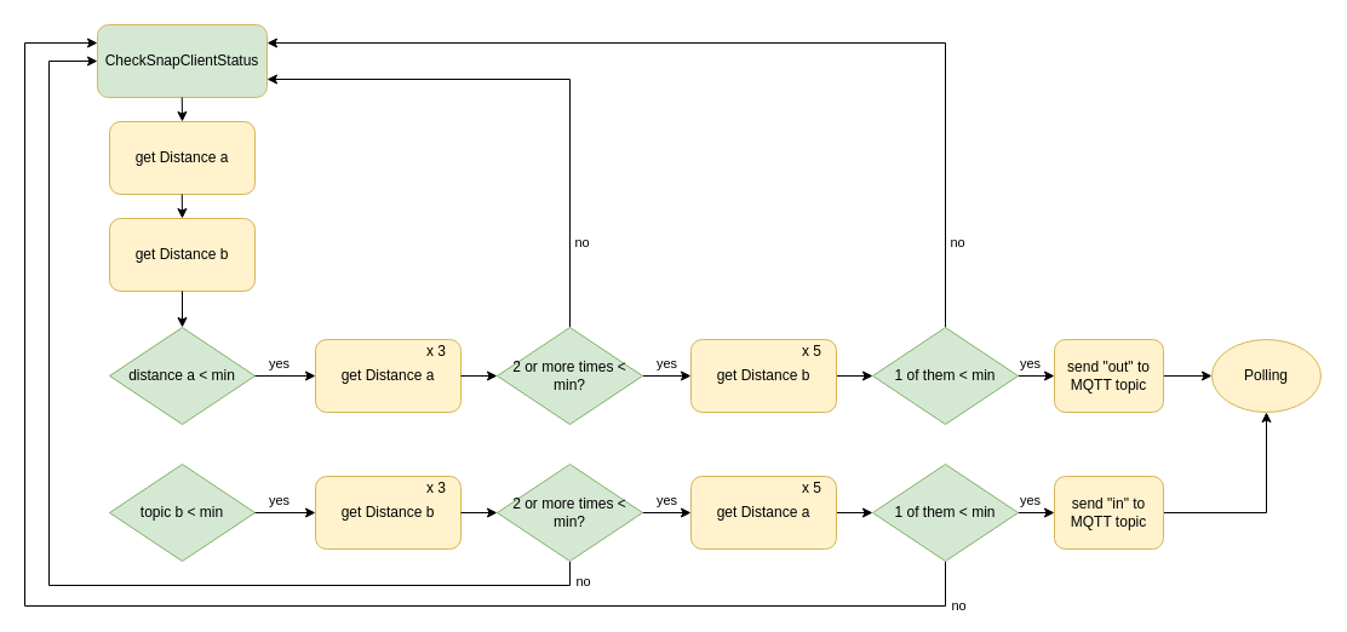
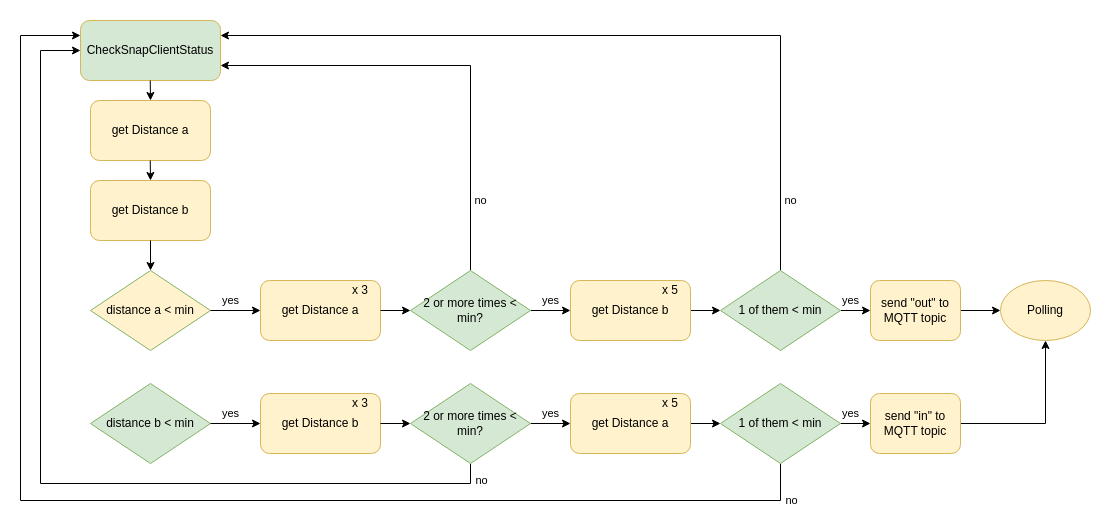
  <mxCell id="0" />
  <mxCell id="1" parent="0" />
- <mxCell id="2" value="topic b &amp;lt; min" parent="1" style="rhombus;whiteSpace=wrap;html=1;fillColor=#d5e8d4;strokeColor=#82b366;" vertex="1"><mxGeometry as="geometry" x="90" y="383" width="120" height="80" /></mxCell>
+ <mxCell id="2" value="distance b &amp;lt; min" parent="1" style="rhombus;whiteSpace=wrap;html=1;fillColor=#d5e8d4;strokeColor=#82b366;" vertex="1"><mxGeometry as="geometry" x="90" y="383" width="120" height="80" /></mxCell>
  <mxCell id="3" value="CheckSnapClientStatus" parent="1" style="rounded=1;whiteSpace=wrap;html=1;fillColor=#d5e8d4;strokeColor=#d6b656;" vertex="1"><mxGeometry as="geometry" x="80" y="20" width="140" height="60" /></mxCell>
  <mxCell id="4" value="get Distance a" parent="1" style="rounded=1;whiteSpace=wrap;html=1;fillColor=#fff2cc;strokeColor=#d6b656;" vertex="1"><mxGeometry as="geometry" x="90" y="100" width="120" height="60" /></mxCell>
  <mxCell id="5" value="get Distance b" parent="1" style="rounded=1;whiteSpace=wrap;html=1;fillColor=#fff2cc;strokeColor=#d6b656;" vertex="1"><mxGeometry as="geometry" x="90" y="180" width="120" height="60" /></mxCell>
- <mxCell id="6" value="distance a &amp;lt; min" parent="1" style="rhombus;whiteSpace=wrap;html=1;fillColor=#d5e8d4;strokeColor=#82b366;" vertex="1"><mxGeometry as="geometry" x="90" y="270" width="120" height="80" /></mxCell>
+ <mxCell id="6" value="distance a &amp;lt; min" parent="1" style="rhombus;whiteSpace=wrap;html=1;fillColor=#fff2cc;strokeColor=#82b366;" vertex="1"><mxGeometry as="geometry" x="90" y="270" width="120" height="80" /></mxCell>
  <mxCell id="7" parent="1" source="5" edge="1" style="edgeStyle=orthogonalEdgeStyle;rounded=1;orthogonalLoop=1;jettySize=auto;html=1;exitX=0.5;exitY=1;exitDx=0;exitDy=0;"><mxGeometry as="geometry" relative="1"><mxPoint as="sourcePoint" x="149.5" y="260" /><mxPoint as="targetPoint" x="150" y="270" /></mxGeometry></mxCell>
  <mxCell id="8" parent="1" edge="1" style="edgeStyle=orthogonalEdgeStyle;rounded=1;orthogonalLoop=1;jettySize=auto;html=1;exitX=0.5;exitY=1;exitDx=0;exitDy=0;"><mxGeometry as="geometry" relative="1"><mxPoint as="sourcePoint" x="149.76" y="160" /><mxPoint as="targetPoint" x="150" y="180" /></mxGeometry></mxCell>
  <mxCell id="9" parent="1" edge="1" style="edgeStyle=orthogonalEdgeStyle;rounded=1;orthogonalLoop=1;jettySize=auto;html=1;exitX=0.5;exitY=1;exitDx=0;exitDy=0;"><mxGeometry as="geometry" relative="1"><mxPoint as="sourcePoint" x="149.76" y="80" /><mxPoint as="targetPoint" x="150" y="100" /></mxGeometry></mxCell>
  <mxCell id="10" value="yes" parent="1" source="6" edge="1" style="endArrow=classic;html=1;exitX=1;exitY=0.5;exitDx=0;exitDy=0;"><mxGeometry as="geometry" relative="1" x="-0.2" y="10" width="50" height="50"><mxPoint as="sourcePoint" x="230" y="370" /><mxPoint as="targetPoint" x="260" y="310" /><mxPoint as="offset" /></mxGeometry></mxCell>
  <mxCell id="11" value="get Distance a" parent="1" style="rounded=1;whiteSpace=wrap;html=1;fillColor=#fff2cc;strokeColor=#d6b656;" vertex="1"><mxGeometry as="geometry" x="260" y="280" width="120" height="60" /></mxCell>
  <mxCell id="12" value="x 3" parent="1" style="text;html=1;strokeColor=none;fillColor=none;align=center;verticalAlign=middle;whiteSpace=wrap;rounded=0;" vertex="1"><mxGeometry as="geometry" x="340" y="280" width="40" height="20" /></mxCell>
  <mxCell id="13" value="yes" parent="1" source="15" target="18" edge="1" style="edgeStyle=orthogonalEdgeStyle;rounded=0;orthogonalLoop=1;jettySize=auto;html=1;exitX=1;exitY=0.5;exitDx=0;exitDy=0;entryX=0;entryY=0.5;entryDx=0;entryDy=0;"><mxGeometry as="geometry" relative="1" y="10"><mxPoint as="offset" /></mxGeometry></mxCell>
  <mxCell id="14" value="no" parent="1" source="15" target="3" edge="1" style="edgeStyle=orthogonalEdgeStyle;rounded=0;orthogonalLoop=1;jettySize=auto;html=1;exitX=0.5;exitY=0;exitDx=0;exitDy=0;entryX=1;entryY=0.75;entryDx=0;entryDy=0;"><mxGeometry as="geometry" relative="1" x="-0.692" y="-10"><mxPoint as="offset" /></mxGeometry></mxCell>
  <mxCell id="15" value="2 or more times &amp;lt; min?" parent="1" style="rhombus;whiteSpace=wrap;html=1;fillColor=#d5e8d4;strokeColor=#82b366;" vertex="1"><mxGeometry as="geometry" x="410" y="270" width="120" height="80" /></mxCell>
  <mxCell id="16" value="" parent="1" source="11" target="15" edge="1" style="endArrow=classic;html=1;entryX=0;entryY=0.5;entryDx=0;entryDy=0;exitX=1;exitY=0.5;exitDx=0;exitDy=0;"><mxGeometry as="geometry" relative="1" width="50" height="50"><mxPoint as="sourcePoint" x="230" y="370" /><mxPoint as="targetPoint" x="280" y="320" /></mxGeometry></mxCell>
  <mxCell id="17" parent="1" source="18" target="22" edge="1" style="edgeStyle=orthogonalEdgeStyle;rounded=0;orthogonalLoop=1;jettySize=auto;html=1;exitX=1;exitY=0.5;exitDx=0;exitDy=0;entryX=0;entryY=0.5;entryDx=0;entryDy=0;"><mxGeometry as="geometry" relative="1" /></mxCell>
  <mxCell id="18" value="get Distance b" parent="1" style="rounded=1;whiteSpace=wrap;html=1;fillColor=#fff2cc;strokeColor=#d6b656;" vertex="1"><mxGeometry as="geometry" x="570" y="280" width="120" height="60" /></mxCell>
  <mxCell id="19" value="x 5" parent="1" style="text;html=1;strokeColor=none;fillColor=none;align=center;verticalAlign=middle;whiteSpace=wrap;rounded=0;" vertex="1"><mxGeometry as="geometry" x="650" y="280" width="40" height="20" /></mxCell>
  <mxCell id="20" value="yes" parent="1" source="22" target="24" edge="1" style="edgeStyle=orthogonalEdgeStyle;rounded=0;orthogonalLoop=1;jettySize=auto;html=1;exitX=1;exitY=0.5;exitDx=0;exitDy=0;entryX=0;entryY=0.5;entryDx=0;entryDy=0;"><mxGeometry as="geometry" relative="1" x="-0.333" y="10"><mxPoint as="offset" /></mxGeometry></mxCell>
  <mxCell id="21" value="no" parent="1" source="22" target="3" edge="1" style="edgeStyle=orthogonalEdgeStyle;rounded=0;orthogonalLoop=1;jettySize=auto;html=1;exitX=0.5;exitY=0;exitDx=0;exitDy=0;entryX=1;entryY=0.25;entryDx=0;entryDy=0;"><mxGeometry as="geometry" relative="1" x="-0.824" y="-10"><mxPoint as="offset" /></mxGeometry></mxCell>
  <mxCell id="22" value="1 of them &amp;lt; min" parent="1" style="rhombus;whiteSpace=wrap;html=1;fillColor=#d5e8d4;strokeColor=#82b366;" vertex="1"><mxGeometry as="geometry" x="720" y="270" width="120" height="80" /></mxCell>
  <mxCell id="23" parent="1" source="24" target="42" edge="1" style="edgeStyle=orthogonalEdgeStyle;rounded=0;orthogonalLoop=1;jettySize=auto;html=1;exitX=1;exitY=0.5;exitDx=0;exitDy=0;entryX=0;entryY=0.5;entryDx=0;entryDy=0;"><mxGeometry as="geometry" relative="1" /></mxCell>
  <mxCell id="24" value="send &quot;out&quot; to MQTT topic" parent="1" style="rounded=1;whiteSpace=wrap;html=1;fillColor=#fff2cc;strokeColor=#d6b656;" vertex="1"><mxGeometry as="geometry" x="870" y="280" width="90" height="60" /></mxCell>
  <mxCell id="25" value="yes" parent="1" edge="1" style="endArrow=classic;html=1;exitX=1;exitY=0.5;exitDx=0;exitDy=0;"><mxGeometry as="geometry" relative="1" x="-0.2" y="10" width="50" height="50"><mxPoint as="sourcePoint" x="210" y="423" /><mxPoint as="targetPoint" x="260" y="423" /><mxPoint as="offset" /></mxGeometry></mxCell>
  <mxCell id="26" value="get Distance b" parent="1" style="rounded=1;whiteSpace=wrap;html=1;fillColor=#fff2cc;strokeColor=#d6b656;" vertex="1"><mxGeometry as="geometry" x="260" y="393" width="120" height="60" /></mxCell>
  <mxCell id="27" value="x 3" parent="1" style="text;html=1;strokeColor=none;fillColor=none;align=center;verticalAlign=middle;whiteSpace=wrap;rounded=0;" vertex="1"><mxGeometry as="geometry" x="340" y="393" width="40" height="20" /></mxCell>
  <mxCell id="28" value="yes" parent="1" source="31" target="34" edge="1" style="edgeStyle=orthogonalEdgeStyle;rounded=0;orthogonalLoop=1;jettySize=auto;html=1;exitX=1;exitY=0.5;exitDx=0;exitDy=0;entryX=0;entryY=0.5;entryDx=0;entryDy=0;"><mxGeometry as="geometry" relative="1" y="10"><mxPoint as="offset" /></mxGeometry></mxCell>
  <mxCell id="29" parent="1" source="31" target="3" edge="1" style="edgeStyle=orthogonalEdgeStyle;rounded=0;orthogonalLoop=1;jettySize=auto;html=1;exitX=0.5;exitY=1;exitDx=0;exitDy=0;entryX=0;entryY=0.5;entryDx=0;entryDy=0;"><mxGeometry as="geometry" relative="1"><mxPoint as="targetPoint" x="50" y="450" /><Array as="points"><mxPoint x="470" y="483" /><mxPoint x="40" y="483" /><mxPoint x="40" y="50" /></Array></mxGeometry></mxCell>
  <mxCell id="30" value="no" parent="29" style="edgeLabel;html=1;align=center;verticalAlign=middle;resizable=0;points=[];" vertex="1" connectable="0"><mxGeometry as="geometry" relative="1" x="0.035" y="-3"><mxPoint as="offset" x="437" y="24.5" /></mxGeometry></mxCell>
  <mxCell id="31" value="2 or more times &amp;lt; min?" parent="1" style="rhombus;whiteSpace=wrap;html=1;fillColor=#d5e8d4;strokeColor=#82b366;" vertex="1"><mxGeometry as="geometry" x="410" y="383" width="120" height="80" /></mxCell>
  <mxCell id="32" value="" parent="1" source="26" target="31" edge="1" style="endArrow=classic;html=1;entryX=0;entryY=0.5;entryDx=0;entryDy=0;exitX=1;exitY=0.5;exitDx=0;exitDy=0;"><mxGeometry as="geometry" relative="1" width="50" height="50"><mxPoint as="sourcePoint" x="230" y="483" /><mxPoint as="targetPoint" x="280" y="433" /></mxGeometry></mxCell>
  <mxCell id="33" parent="1" source="34" target="39" edge="1" style="edgeStyle=orthogonalEdgeStyle;rounded=0;orthogonalLoop=1;jettySize=auto;html=1;exitX=1;exitY=0.5;exitDx=0;exitDy=0;entryX=0;entryY=0.5;entryDx=0;entryDy=0;"><mxGeometry as="geometry" relative="1" /></mxCell>
  <mxCell id="34" value="get Distance a" parent="1" style="rounded=1;whiteSpace=wrap;html=1;fillColor=#fff2cc;strokeColor=#d6b656;" vertex="1"><mxGeometry as="geometry" x="570" y="393" width="120" height="60" /></mxCell>
  <mxCell id="35" value="x 5" parent="1" style="text;html=1;strokeColor=none;fillColor=none;align=center;verticalAlign=middle;whiteSpace=wrap;rounded=0;" vertex="1"><mxGeometry as="geometry" x="650" y="393" width="40" height="20" /></mxCell>
  <mxCell id="36" value="yes" parent="1" source="39" target="41" edge="1" style="edgeStyle=orthogonalEdgeStyle;rounded=0;orthogonalLoop=1;jettySize=auto;html=1;exitX=1;exitY=0.5;exitDx=0;exitDy=0;entryX=0;entryY=0.5;entryDx=0;entryDy=0;"><mxGeometry as="geometry" relative="1" x="-0.333" y="10"><mxPoint as="offset" /></mxGeometry></mxCell>
  <mxCell id="37" parent="1" source="39" target="3" edge="1" style="edgeStyle=orthogonalEdgeStyle;rounded=0;orthogonalLoop=1;jettySize=auto;html=1;exitX=0.5;exitY=1;exitDx=0;exitDy=0;entryX=0;entryY=0.25;entryDx=0;entryDy=0;"><mxGeometry as="geometry" relative="1"><Array as="points"><mxPoint x="780" y="500" /><mxPoint x="20" y="500" /><mxPoint x="20" y="35" /></Array></mxGeometry></mxCell>
  <mxCell id="38" value="no" parent="37" style="edgeLabel;html=1;align=center;verticalAlign=middle;resizable=0;points=[];" vertex="1" connectable="0"><mxGeometry as="geometry" relative="1" x="-0.224" y="-1"><mxPoint as="offset" x="486.14" /></mxGeometry></mxCell>
  <mxCell id="39" value="1 of them &amp;lt; min" parent="1" style="rhombus;whiteSpace=wrap;html=1;fillColor=#d5e8d4;strokeColor=#82b366;" vertex="1"><mxGeometry as="geometry" x="720" y="383" width="120" height="80" /></mxCell>
  <mxCell id="40" parent="1" source="41" target="42" edge="1" style="edgeStyle=orthogonalEdgeStyle;rounded=0;orthogonalLoop=1;jettySize=auto;html=1;exitX=1;exitY=0.5;exitDx=0;exitDy=0;entryX=0.5;entryY=1;entryDx=0;entryDy=0;"><mxGeometry as="geometry" relative="1" /></mxCell>
  <mxCell id="41" value="send &quot;in&quot; to MQTT topic" parent="1" style="rounded=1;whiteSpace=wrap;html=1;fillColor=#fff2cc;strokeColor=#d6b656;" vertex="1"><mxGeometry as="geometry" x="870" y="393" width="90" height="60" /></mxCell>
  <mxCell id="42" value="Polling" parent="1" style="ellipse;whiteSpace=wrap;html=1;fillColor=#fff2cc;strokeColor=#d6b656;" vertex="1"><mxGeometry as="geometry" x="1000" y="280" width="90" height="60" /></mxCell>
